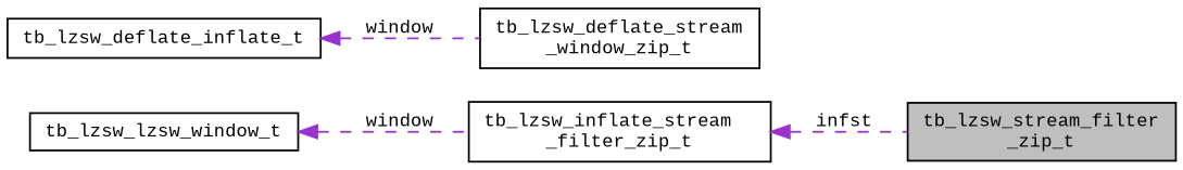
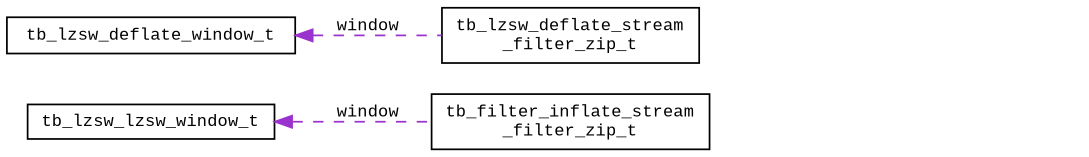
  digraph {
    rankdir=LR
    node [color=black fillcolor=white fontname=CourierNew fontsize=10 shape=record style=filled]
    edge [color=darkorchid3 dir=back fontname=CourierNew fontsize=10 labelfontname=CourierNew labelfontsize=10 style=dashed]
-   n1 [fillcolor=grey75 fontcolor=black height=0.2 label="tb_lzsw_stream_filter\l_zip_t" width=0.4]
-   n2 [height=0.2 label="tb_lzsw_deflate_stream\l_window_zip_t" width=0.4]
-   n3 [height=0.2 label=tb_lzsw_deflate_inflate_t width=0.4]
-   n4 [height=0.2 label="tb_lzsw_inflate_stream\l_filter_zip_t" width=0.4]
+   n2 [height=0.2 label="tb_lzsw_deflate_stream\l_filter_zip_t" width=0.4]
+   n3 [height=0.2 label=tb_lzsw_deflate_window_t width=0.4]
+   n4 [height=0.2 label="tb_filter_inflate_stream\l_filter_zip_t" width=0.4]
    n5 [height=0.2 label=tb_lzsw_lzsw_window_t width=0.4]
    n3 -> n2 [label=" window"]
-   n4 -> n1 [label=" infst"]
    n5 -> n4 [label=" window"]
  }
